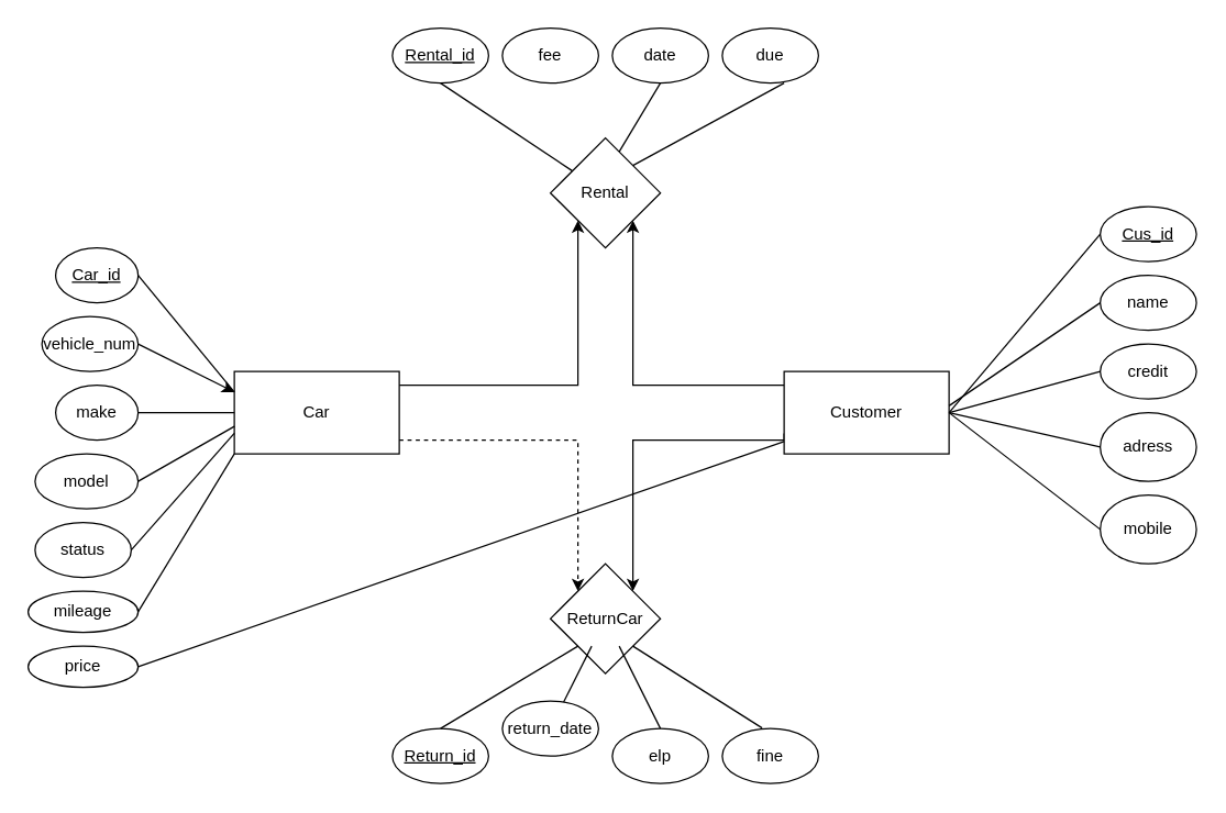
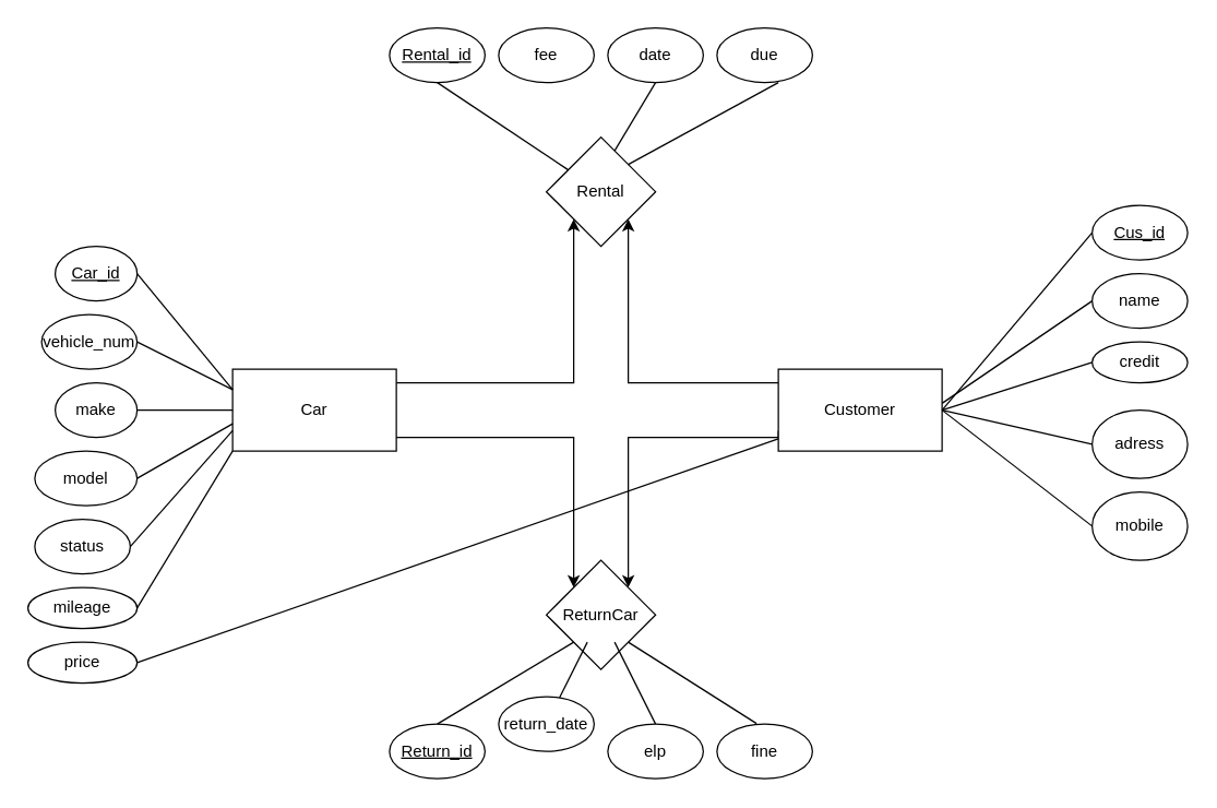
  <mxCell id="0" />
  <mxCell id="1" parent="0" />
  <mxCell id="2" style="edgeStyle=orthogonalEdgeStyle;rounded=0;orthogonalLoop=1;jettySize=auto;html=1;entryX=0;entryY=1;entryDx=0;entryDy=0;" edge="1" parent="1" source="4" target="9"><mxGeometry relative="1" as="geometry"><Array as="points"><mxPoint x="420" y="280" /></Array></mxGeometry></mxCell>
- <mxCell id="3" style="edgeStyle=orthogonalEdgeStyle;rounded=0;orthogonalLoop=1;jettySize=auto;html=1;entryX=0;entryY=0;entryDx=0;entryDy=0;dashed=1;" edge="1" parent="1" source="4" target="8"><mxGeometry relative="1" as="geometry"><Array as="points"><mxPoint x="420" y="320" /></Array></mxGeometry></mxCell>
+ <mxCell id="3" style="edgeStyle=orthogonalEdgeStyle;rounded=0;orthogonalLoop=1;jettySize=auto;html=1;entryX=0;entryY=0;entryDx=0;entryDy=0;" edge="1" parent="1" source="4" target="8"><mxGeometry relative="1" as="geometry"><Array as="points"><mxPoint x="420" y="320" /></Array></mxGeometry></mxCell>
  <mxCell id="4" value="Car" style="rounded=0;whiteSpace=wrap;html=1;" vertex="1" parent="1"><mxGeometry x="170" y="270" width="120" height="60" as="geometry" /></mxCell>
  <mxCell id="5" style="edgeStyle=orthogonalEdgeStyle;rounded=0;orthogonalLoop=1;jettySize=auto;html=1;entryX=1;entryY=1;entryDx=0;entryDy=0;" edge="1" parent="1" source="7" target="9"><mxGeometry relative="1" as="geometry"><Array as="points"><mxPoint x="460" y="280" /></Array></mxGeometry></mxCell>
  <mxCell id="6" style="edgeStyle=orthogonalEdgeStyle;rounded=0;orthogonalLoop=1;jettySize=auto;html=1;exitX=0;exitY=0.75;exitDx=0;exitDy=0;entryX=1;entryY=0;entryDx=0;entryDy=0;" edge="1" parent="1" source="7" target="8"><mxGeometry relative="1" as="geometry"><Array as="points"><mxPoint x="570" y="320" /><mxPoint x="460" y="320" /></Array></mxGeometry></mxCell>
  <mxCell id="7" value="Customer" style="rounded=0;whiteSpace=wrap;html=1;" vertex="1" parent="1"><mxGeometry x="570" y="270" width="120" height="60" as="geometry" /></mxCell>
  <mxCell id="8" value="ReturnCar" style="rhombus;whiteSpace=wrap;html=1;" vertex="1" parent="1"><mxGeometry x="400" y="410" width="80" height="80" as="geometry" /></mxCell>
  <mxCell id="9" value="Rental" style="rhombus;whiteSpace=wrap;html=1;" vertex="1" parent="1"><mxGeometry x="400" y="100" width="80" height="80" as="geometry" /></mxCell>
  <mxCell id="10" value="&lt;u&gt;Car_id&lt;/u&gt;" style="ellipse;whiteSpace=wrap;html=1;rotation=0;" vertex="1" parent="1"><mxGeometry x="40" y="180" width="60" height="40" as="geometry" /></mxCell>
  <mxCell id="11" value="vehicle_num" style="ellipse;whiteSpace=wrap;html=1;" vertex="1" parent="1"><mxGeometry x="30" y="230" width="70" height="40" as="geometry" /></mxCell>
  <mxCell id="12" value="make" style="ellipse;whiteSpace=wrap;html=1;" vertex="1" parent="1"><mxGeometry x="40" y="280" width="60" height="40" as="geometry" /></mxCell>
  <mxCell id="13" value="model" style="ellipse;whiteSpace=wrap;html=1;" vertex="1" parent="1"><mxGeometry x="25" y="330" width="75" height="40" as="geometry" /></mxCell>
  <mxCell id="14" value="status" style="ellipse;whiteSpace=wrap;html=1;" vertex="1" parent="1"><mxGeometry x="25" y="380" width="70" height="40" as="geometry" /></mxCell>
  <mxCell id="15" value="mileage" style="ellipse;whiteSpace=wrap;html=1;" vertex="1" parent="1"><mxGeometry y="430" width="80" height="30" as="geometry" x="20" /></mxCell>
  <mxCell id="16" value="price" style="ellipse;whiteSpace=wrap;html=1;" vertex="1" parent="1"><mxGeometry y="470" width="80" height="30" as="geometry" x="20" /></mxCell>
- <mxCell id="17" value="" style="endArrow=classic;html=1;rounded=0;exitX=1;exitY=0.5;exitDx=0;exitDy=0;entryX=0;entryY=0.25;entryDx=0;entryDy=0;" edge="1" parent="1" source="11" target="4"><mxGeometry width="50" height="50" relative="1" as="geometry"><mxPoint x="110" y="160" as="sourcePoint" /><mxPoint x="160" y="110" as="targetPoint" /></mxGeometry></mxCell>
+ <mxCell id="17" value="" style="endArrow=none;html=1;rounded=0;exitX=1;exitY=0.5;exitDx=0;exitDy=0;entryX=0;entryY=0.25;entryDx=0;entryDy=0;" edge="1" parent="1" source="11" target="4"><mxGeometry width="50" height="50" relative="1" as="geometry"><mxPoint x="110" y="160" as="sourcePoint" /><mxPoint x="160" y="110" as="targetPoint" /></mxGeometry></mxCell>
  <mxCell id="18" value="" style="endArrow=none;html=1;rounded=0;exitX=1;exitY=0.5;exitDx=0;exitDy=0;" edge="1" parent="1" source="13"><mxGeometry width="50" height="50" relative="1" as="geometry"><mxPoint x="100" y="120" as="sourcePoint" /><mxPoint x="170" y="310" as="targetPoint" /></mxGeometry></mxCell>
  <mxCell id="19" value="" style="endArrow=none;html=1;rounded=0;exitX=1;exitY=0.5;exitDx=0;exitDy=0;entryX=0;entryY=0.5;entryDx=0;entryDy=0;" edge="1" parent="1" source="12" target="4"><mxGeometry width="50" height="50" relative="1" as="geometry"><mxPoint x="110" y="130" as="sourcePoint" /><mxPoint x="160" y="80" as="targetPoint" /></mxGeometry></mxCell>
  <mxCell id="20" value="" style="endArrow=none;html=1;rounded=0;exitX=1;exitY=0.5;exitDx=0;exitDy=0;entryX=0;entryY=0.25;entryDx=0;entryDy=0;" edge="1" parent="1" source="10" target="4"><mxGeometry width="50" height="50" relative="1" as="geometry"><mxPoint x="120" y="140" as="sourcePoint" /><mxPoint x="170" y="90" as="targetPoint" /></mxGeometry></mxCell>
  <mxCell id="21" value="" style="endArrow=none;html=1;rounded=0;exitX=1;exitY=0.5;exitDx=0;exitDy=0;" edge="1" parent="1" source="16" target="7"><mxGeometry width="50" height="50" relative="1" as="geometry"><mxPoint x="430" y="290" as="sourcePoint" /><mxPoint x="480" y="240" as="targetPoint" /></mxGeometry></mxCell>
  <mxCell id="22" value="" style="endArrow=none;html=1;rounded=0;exitX=1;exitY=0.5;exitDx=0;exitDy=0;entryX=0;entryY=1;entryDx=0;entryDy=0;" edge="1" parent="1" source="15" target="4"><mxGeometry width="50" height="50" relative="1" as="geometry"><mxPoint x="440" y="300" as="sourcePoint" /><mxPoint x="490" y="250" as="targetPoint" /></mxGeometry></mxCell>
  <mxCell id="23" value="" style="endArrow=none;html=1;rounded=0;entryX=0;entryY=0.75;entryDx=0;entryDy=0;exitX=1;exitY=0.5;exitDx=0;exitDy=0;" edge="1" parent="1" source="14" target="4"><mxGeometry width="50" height="50" relative="1" as="geometry"><mxPoint x="100" y="400" as="sourcePoint" /><mxPoint x="500" y="260" as="targetPoint" /></mxGeometry></mxCell>
  <mxCell id="24" value="&lt;u&gt;Cus_id&lt;/u&gt;" style="ellipse;whiteSpace=wrap;html=1;" vertex="1" parent="1"><mxGeometry x="800" y="150" width="70" height="40" as="geometry" /></mxCell>
  <mxCell id="25" value="name" style="ellipse;whiteSpace=wrap;html=1;" vertex="1" parent="1"><mxGeometry x="800" y="200" width="70" height="40" as="geometry" /></mxCell>
- <mxCell id="26" value="credit" style="ellipse;whiteSpace=wrap;html=1;" vertex="1" parent="1"><mxGeometry x="800" y="250" width="70" height="40" as="geometry" /></mxCell>
+ <mxCell id="26" value="credit" style="ellipse;whiteSpace=wrap;html=1;" vertex="1" parent="1"><mxGeometry x="800" y="250" width="70" height="30" as="geometry" /></mxCell>
  <mxCell id="27" value="adress" style="ellipse;whiteSpace=wrap;html=1;" vertex="1" parent="1"><mxGeometry x="800" y="300" width="70" height="50" as="geometry" /></mxCell>
  <mxCell id="28" value="mobile" style="ellipse;whiteSpace=wrap;html=1;" vertex="1" parent="1"><mxGeometry x="800" y="360" width="70" height="50" as="geometry" /></mxCell>
  <mxCell id="29" value="" style="endArrow=none;html=1;rounded=0;exitX=0;exitY=0.5;exitDx=0;exitDy=0;" edge="1" parent="1" source="25"><mxGeometry width="50" height="50" relative="1" as="geometry"><mxPoint x="110" y="210" as="sourcePoint" /><mxPoint x="690" y="295" as="targetPoint" /></mxGeometry></mxCell>
  <mxCell id="30" value="" style="endArrow=none;html=1;rounded=0;exitX=0;exitY=0.5;exitDx=0;exitDy=0;entryX=1;entryY=0.5;entryDx=0;entryDy=0;" edge="1" parent="1" source="24" target="7"><mxGeometry width="50" height="50" relative="1" as="geometry"><mxPoint x="120" y="220" as="sourcePoint" /><mxPoint x="190" y="305" as="targetPoint" /></mxGeometry></mxCell>
  <mxCell id="31" value="" style="endArrow=none;html=1;rounded=0;exitX=0;exitY=0.5;exitDx=0;exitDy=0;" edge="1" parent="1" source="26"><mxGeometry width="50" height="50" relative="1" as="geometry"><mxPoint x="130" y="230" as="sourcePoint" /><mxPoint x="690" y="300" as="targetPoint" /></mxGeometry></mxCell>
  <mxCell id="32" value="" style="endArrow=none;html=1;rounded=0;exitX=0;exitY=0.5;exitDx=0;exitDy=0;entryX=1;entryY=0.5;entryDx=0;entryDy=0;" edge="1" parent="1" source="28" target="7"><mxGeometry width="50" height="50" relative="1" as="geometry"><mxPoint x="810" y="280" as="sourcePoint" /><mxPoint x="700" y="310" as="targetPoint" /></mxGeometry></mxCell>
  <mxCell id="33" value="" style="endArrow=none;html=1;rounded=0;exitX=0;exitY=0.5;exitDx=0;exitDy=0;entryX=1;entryY=0.5;entryDx=0;entryDy=0;" edge="1" parent="1" source="27" target="7"><mxGeometry width="50" height="50" relative="1" as="geometry"><mxPoint x="820" y="290" as="sourcePoint" /><mxPoint x="710" y="320" as="targetPoint" /></mxGeometry></mxCell>
  <mxCell id="34" value="fee" style="ellipse;whiteSpace=wrap;html=1;" vertex="1" parent="1"><mxGeometry x="365" width="70" height="40" as="geometry" y="20" /></mxCell>
  <mxCell id="35" value="&lt;u&gt;Rental_id&lt;/u&gt;" style="ellipse;whiteSpace=wrap;html=1;" vertex="1" parent="1"><mxGeometry x="285" width="70" height="40" as="geometry" y="20" /></mxCell>
  <mxCell id="36" value="due" style="ellipse;whiteSpace=wrap;html=1;" vertex="1" parent="1"><mxGeometry x="525" width="70" height="40" as="geometry" y="20" /></mxCell>
  <mxCell id="37" value="date" style="ellipse;whiteSpace=wrap;html=1;" vertex="1" parent="1"><mxGeometry x="445" width="70" height="40" as="geometry" y="20" /></mxCell>
  <mxCell id="38" value="return_date" style="ellipse;whiteSpace=wrap;html=1;" vertex="1" parent="1"><mxGeometry x="365" y="510" width="70" height="40" as="geometry" /></mxCell>
  <mxCell id="39" value="&lt;u&gt;Return_id&lt;/u&gt;" style="ellipse;whiteSpace=wrap;html=1;" vertex="1" parent="1"><mxGeometry x="285" y="530" width="70" height="40" as="geometry" /></mxCell>
  <mxCell id="40" value="fine" style="ellipse;whiteSpace=wrap;html=1;" vertex="1" parent="1"><mxGeometry x="525" y="530" width="70" height="40" as="geometry" /></mxCell>
  <mxCell id="41" value="" style="endArrow=none;html=1;rounded=0;exitX=0;exitY=0.5;exitDx=0;exitDy=0;" edge="1" parent="1" target="9"><mxGeometry width="50" height="50" relative="1" as="geometry"><mxPoint x="320" y="60" as="sourcePoint" /><mxPoint x="210" y="190" as="targetPoint" /></mxGeometry></mxCell>
  <mxCell id="42" value="" style="endArrow=none;html=1;rounded=0;exitX=0;exitY=0.5;exitDx=0;exitDy=0;entryX=1;entryY=0;entryDx=0;entryDy=0;" edge="1" parent="1" target="9"><mxGeometry width="50" height="50" relative="1" as="geometry"><mxPoint x="570" y="60" as="sourcePoint" /><mxPoint x="460" y="190" as="targetPoint" /></mxGeometry></mxCell>
  <mxCell id="43" value="" style="endArrow=none;html=1;rounded=0;exitX=0.5;exitY=1;exitDx=0;exitDy=0;" edge="1" parent="1" source="37"><mxGeometry width="50" height="50" relative="1" as="geometry"><mxPoint x="410" y="70" as="sourcePoint" /><mxPoint x="450" y="110" as="targetPoint" /></mxGeometry></mxCell>
  <mxCell id="44" value="elp" style="ellipse;whiteSpace=wrap;html=1;" vertex="1" parent="1"><mxGeometry x="445" y="530" width="70" height="40" as="geometry" /></mxCell>
  <mxCell id="45" value="" style="endArrow=none;html=1;rounded=0;exitX=0.5;exitY=0;exitDx=0;exitDy=0;entryX=0;entryY=1;entryDx=0;entryDy=0;" edge="1" parent="1" source="39" target="8"><mxGeometry width="50" height="50" relative="1" as="geometry"><mxPoint x="330" y="70" as="sourcePoint" /><mxPoint x="426" y="134" as="targetPoint" /></mxGeometry></mxCell>
  <mxCell id="46" value="" style="endArrow=none;html=1;rounded=0;" edge="1" parent="1" source="38"><mxGeometry width="50" height="50" relative="1" as="geometry"><mxPoint x="330" y="70" as="sourcePoint" /><mxPoint x="430" y="470" as="targetPoint" /></mxGeometry></mxCell>
  <mxCell id="47" value="" style="endArrow=none;html=1;rounded=0;exitX=0.5;exitY=0;exitDx=0;exitDy=0;" edge="1" parent="1" source="44"><mxGeometry width="50" height="50" relative="1" as="geometry"><mxPoint x="417.367" y="540.448" as="sourcePoint" /><mxPoint x="450" y="470" as="targetPoint" /></mxGeometry></mxCell>
  <mxCell id="48" value="" style="endArrow=none;html=1;rounded=0;entryX=1;entryY=1;entryDx=0;entryDy=0;exitX=0.414;exitY=-0.01;exitDx=0;exitDy=0;exitPerimeter=0;" edge="1" parent="1" source="40" target="8"><mxGeometry width="50" height="50" relative="1" as="geometry"><mxPoint x="490" y="540" as="sourcePoint" /><mxPoint x="464" y="491.6" as="targetPoint" /></mxGeometry></mxCell>
